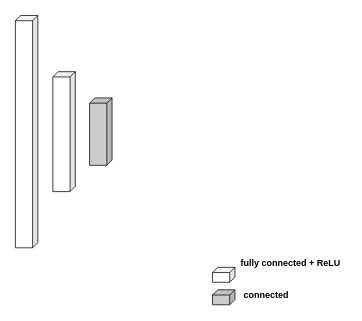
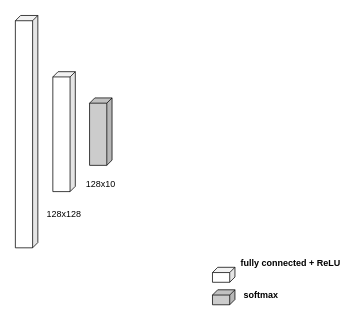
  <mxCell id="0" />
  <mxCell id="1" parent="0" />
  <mxCell id="2" value="" style="shape=cube;whiteSpace=wrap;html=1;boundedLbl=1;backgroundOutline=1;darkOpacity=0.05;darkOpacity2=0.1;size=7;direction=east;flipH=1;" parent="1" vertex="1"><mxGeometry x="283" y="356" width="30" height="20" as="geometry" /></mxCell>
  <mxCell id="3" value="" style="shape=cube;whiteSpace=wrap;html=1;boundedLbl=1;backgroundOutline=1;darkOpacity=0.05;darkOpacity2=0.1;size=7;direction=east;flipH=1;gradientColor=none;fillColor=#CCCCCC;" parent="1" vertex="1"><mxGeometry x="283" y="386" width="30" height="20" as="geometry" /></mxCell>
  <mxCell id="4" value="fully connected + ReLU" style="text;html=1;strokeColor=none;fillColor=none;align=left;verticalAlign=middle;whiteSpace=wrap;rounded=0;fontStyle=1" parent="1" vertex="1"><mxGeometry x="319" y="339.12" width="138" height="23.88" as="geometry" /></mxCell>
- <mxCell id="5" value="connected" style="text;html=1;strokeColor=none;fillColor=none;align=left;verticalAlign=middle;whiteSpace=wrap;rounded=0;fontStyle=1" parent="1" vertex="1"><mxGeometry x="323" y="382.12" width="138" height="23.88" as="geometry" /></mxCell>
+ <mxCell id="5" value="softmax" style="text;html=1;strokeColor=none;fillColor=none;align=left;verticalAlign=middle;whiteSpace=wrap;rounded=0;fontStyle=1" parent="1" vertex="1"><mxGeometry x="323" y="382.12" width="138" height="23.88" as="geometry" /></mxCell>
  <mxCell id="6" value="" style="shape=cube;whiteSpace=wrap;html=1;boundedLbl=1;backgroundOutline=1;darkOpacity=0.05;darkOpacity2=0.1;size=7;direction=east;flipH=1;" vertex="1" parent="1"><mxGeometry x="20" y="20" width="30" height="310" as="geometry" /></mxCell>
  <mxCell id="7" value="" style="shape=cube;whiteSpace=wrap;html=1;boundedLbl=1;backgroundOutline=1;darkOpacity=0.05;darkOpacity2=0.1;size=7;direction=east;flipH=1;" vertex="1" parent="1"><mxGeometry x="70" y="95" width="30" height="160" as="geometry" /></mxCell>
  <mxCell id="8" value="" style="shape=cube;whiteSpace=wrap;html=1;boundedLbl=1;backgroundOutline=1;darkOpacity=0.05;darkOpacity2=0.1;size=7;direction=east;flipH=1;gradientColor=none;gradientDirection=south;sketch=0;shadow=0;fillColor=#CCCCCC;" vertex="1" parent="1"><mxGeometry x="119" y="130" width="30" height="90" as="geometry" /></mxCell>
+ <mxCell id="9" value="128x128" style="text;html=1;strokeColor=none;fillColor=none;align=center;verticalAlign=middle;whiteSpace=wrap;rounded=0;" vertex="1" parent="1"><mxGeometry x="55" y="270" width="60" height="30" as="geometry" /></mxCell>
+ <mxCell id="10" value="128x10" style="text;html=1;strokeColor=none;fillColor=none;align=center;verticalAlign=middle;whiteSpace=wrap;rounded=0;" vertex="1" parent="1"><mxGeometry x="104" y="230" width="60" height="30" as="geometry" /></mxCell>
